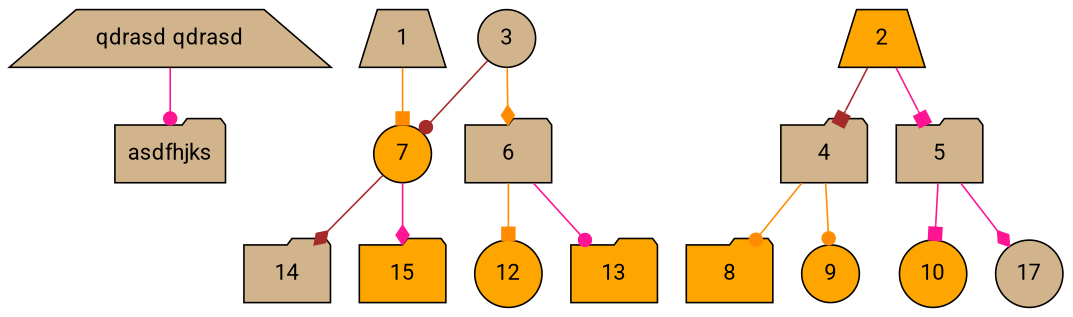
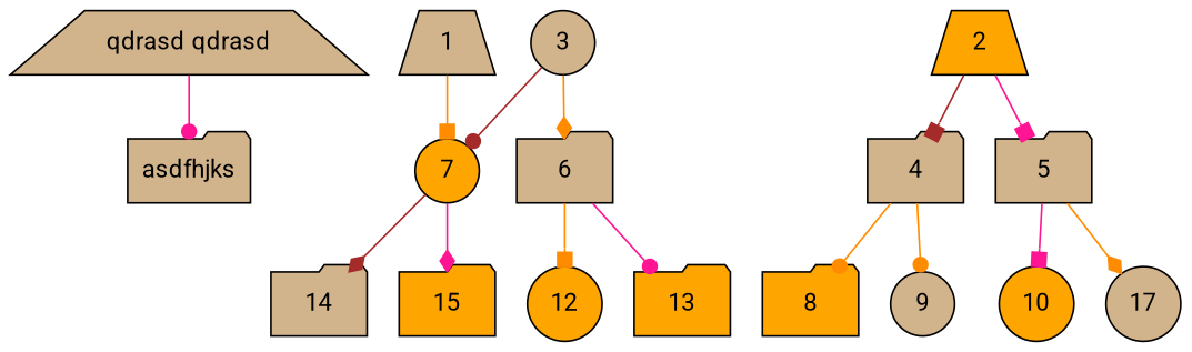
  digraph {
    fontname=Roboto
    fontsize=24
    node [fillcolor=tan fontname=Roboto shape=folder style=filled]
    edge [arrowhead=dot color=darkorange fontname=Roboto]
    n1 [label="qdrasd qdrasd" shape=trapezium]
    asdfhjks
    1 [shape=trapezium]
    7 [fillcolor=orange shape=circle]
    3 [shape=circle]
    6
    12 [fillcolor=orange shape=circle]
    13 [fillcolor=orange]
    14
    15 [fillcolor=orange]
    2 [fillcolor=orange shape=trapezium]
    4
    5
    8 [fillcolor=orange]
-   9 [fillcolor=orange shape=circle]
+   9 [shape=circle]
    10 [fillcolor=orange shape=circle]
    n17 [label=17 shape=circle]
    n1 -> asdfhjks [color=deeppink]
    1 -> 7 [arrowhead=box]
    7 -> 14 [arrowhead=diamond color=brown]
    7 -> 15 [arrowhead=diamond color=deeppink]
    3 -> 7 [color=brown]
    3 -> 6 [arrowhead=diamond]
    6 -> 12 [arrowhead=box]
    6 -> 13 [color=deeppink]
    2 -> 4 [arrowhead=box color=brown]
    2 -> 5 [arrowhead=box color=deeppink]
    4 -> 8
    4 -> 9
    5 -> 10 [arrowhead=box color=deeppink]
-   5 -> n17 [arrowhead=diamond color=deeppink]
+   5 -> n17 [arrowhead=diamond]
  }
